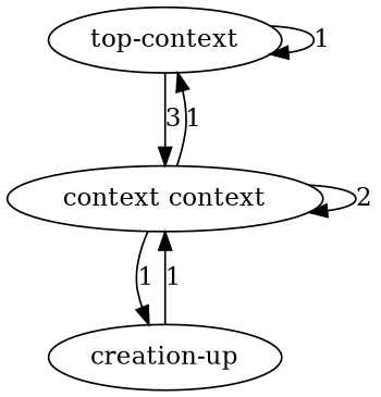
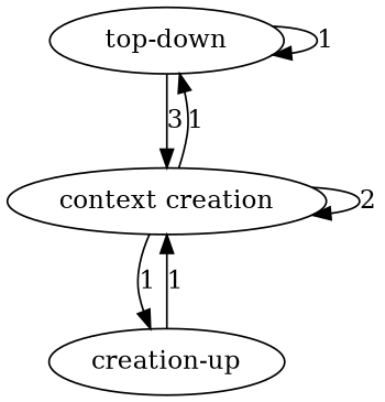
  digraph {
    fontname="DejaVu Serif"
    node [fontname="DejaVu Serif"]
    edge [fontname="DejaVu Serif" weight=1]
-   "top-down" [label="top-context"]
-   "context creation" [label="context context"]
+   "top-down"
+   "context creation"
    n3 [label="creation-up"]
    "top-down" -> "top-down" [label=1]
    "top-down" -> "context creation" [label=3 weight=3]
    "context creation" -> "top-down" [label=1]
    "context creation" -> "context creation" [label=2 weight=2]
    "context creation" -> n3 [label=1]
    n3 -> "context creation" [label=1]
  }
